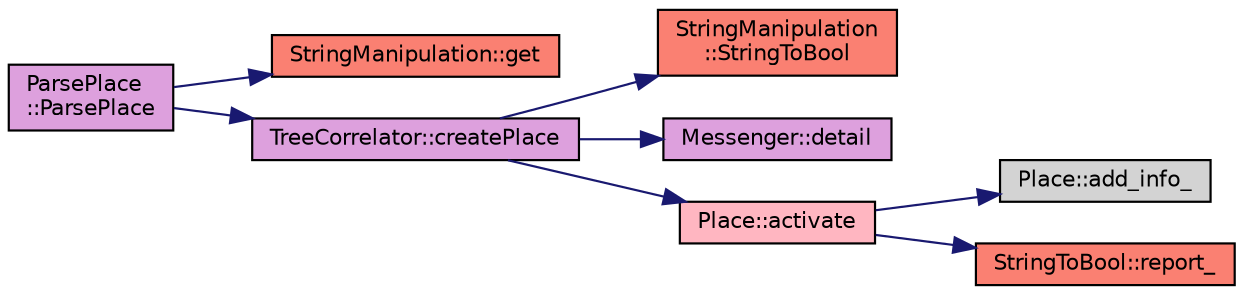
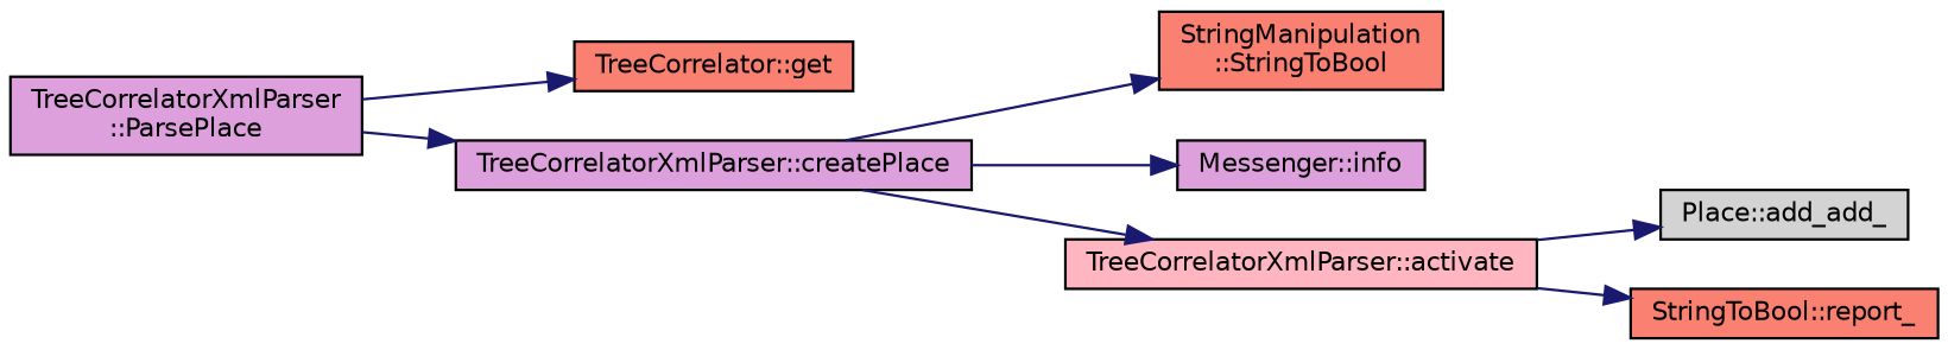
  digraph {
    rankdir=LR
    node [color=black fillcolor=plum fontname=Helvetica fontsize=10 shape=record style=filled]
    edge [color=midnightblue fontname=Helvetica fontsize=10 labelfontname=Helvetica labelfontsize=10 style=solid]
-   n1 [fontcolor=black height=0.2 label="ParsePlace\l::ParsePlace" width=0.4]
-   n2 [fillcolor=salmon height=0.2 label="StringManipulation::get" width=0.4]
-   n3 [height=0.2 label="TreeCorrelator::createPlace" width=0.4]
+   n1 [fontcolor=black height=0.2 label="TreeCorrelatorXmlParser\l::ParsePlace" width=0.4]
+   n2 [fillcolor=salmon height=0.2 label="TreeCorrelator::get" width=0.4]
+   n3 [height=0.2 label="TreeCorrelatorXmlParser::createPlace" width=0.4]
    n4 [fillcolor=salmon height=0.2 label="StringManipulation\l::StringToBool" width=0.4]
-   n5 [height=0.2 label="Messenger::detail" width=0.4]
-   n6 [fillcolor=lightpink height=0.2 label="Place::activate" width=0.4]
-   n7 [fillcolor=lightgrey height=0.2 label="Place::add_info_" width=0.4]
+   n5 [height=0.2 label="Messenger::info" width=0.4]
+   n6 [fillcolor=lightpink height=0.2 label="TreeCorrelatorXmlParser::activate" width=0.4]
+   n7 [fillcolor=lightgrey height=0.2 label="Place::add_add_" width=0.4]
    n8 [fillcolor=salmon height=0.2 label="StringToBool::report_" width=0.4]
    n1 -> n2
    n1 -> n3
    n3 -> n4
    n3 -> n5
    n3 -> n6
    n6 -> n7
    n6 -> n8
  }
